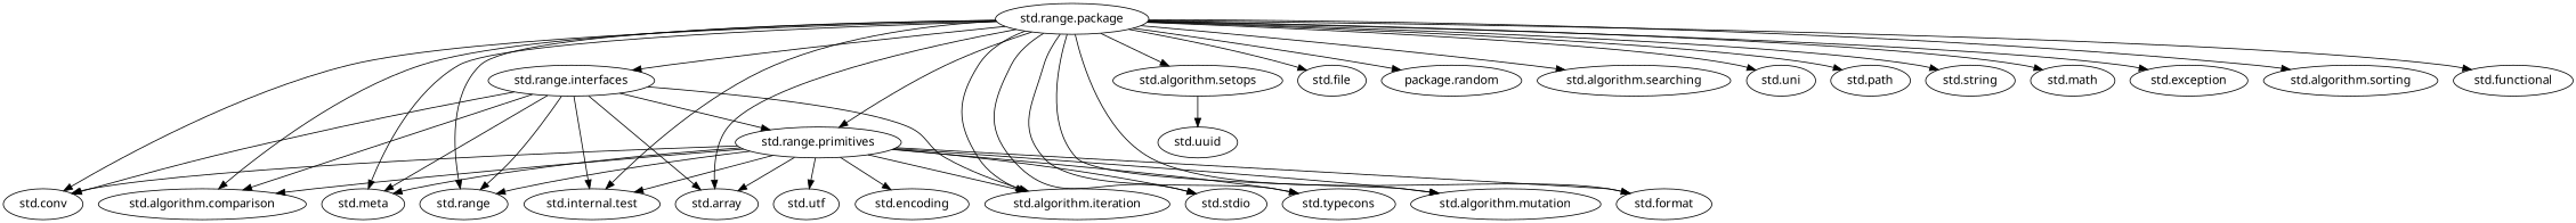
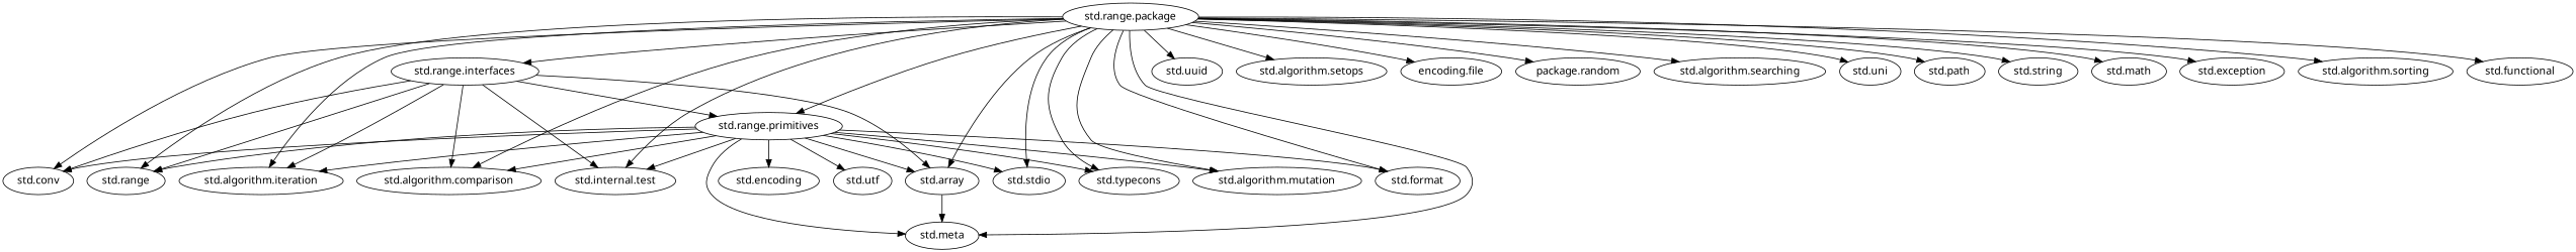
  digraph {
    fontname="Noto Sans"
    node [fontname="Noto Sans"]
    edge [fontname="Noto Sans"]
    "std.range.primitives"
    "std.algorithm.comparison"
    "std.meta"
    "std.conv"
    "std.range"
    "std.stdio"
    "std.algorithm.iteration"
    "std.array"
    "std.typecons"
    "std.algorithm.mutation"
    "std.format"
    "std.utf"
    "std.internal.test"
    "std.encoding"
    "std.range.interfaces"
    "std.range.package"
    "std.uuid"
    "std.algorithm.setops"
-   "std.file"
+   "std.file" [label="encoding.file"]
    n20 [label="package.random"]
    "std.algorithm.searching"
    "std.uni"
    "std.path"
    "std.string"
    "std.math"
    "std.exception"
    "std.algorithm.sorting"
    "std.functional"
    "std.range.primitives" -> "std.algorithm.comparison"
    "std.range.primitives" -> "std.meta"
    "std.range.primitives" -> "std.conv"
    "std.range.primitives" -> "std.range"
    "std.range.primitives" -> "std.stdio"
    "std.range.primitives" -> "std.algorithm.iteration"
    "std.range.primitives" -> "std.array"
    "std.range.primitives" -> "std.typecons"
    "std.range.primitives" -> "std.algorithm.mutation"
    "std.range.primitives" -> "std.format"
    "std.range.primitives" -> "std.utf"
    "std.range.primitives" -> "std.internal.test"
    "std.range.primitives" -> "std.encoding"
    "std.range.interfaces" -> "std.range.primitives"
    "std.range.interfaces" -> "std.algorithm.comparison"
-   "std.range.interfaces" -> "std.meta"
+   "std.array" -> "std.meta"
    "std.range.interfaces" -> "std.conv"
    "std.range.interfaces" -> "std.range"
    "std.range.interfaces" -> "std.algorithm.iteration"
    "std.range.interfaces" -> "std.array"
    "std.range.interfaces" -> "std.internal.test"
    "std.range.package" -> "std.range.primitives"
    "std.range.package" -> "std.algorithm.comparison"
    "std.range.package" -> "std.meta"
    "std.range.package" -> "std.conv"
    "std.range.package" -> "std.range"
    "std.range.package" -> "std.stdio"
    "std.range.package" -> "std.algorithm.iteration"
    "std.range.package" -> "std.array"
    "std.range.package" -> "std.typecons"
    "std.range.package" -> "std.algorithm.mutation"
    "std.range.package" -> "std.format"
    "std.range.package" -> "std.internal.test"
    "std.range.package" -> "std.range.interfaces"
-   "std.algorithm.setops" -> "std.uuid"
+   "std.range.package" -> "std.uuid"
    "std.range.package" -> "std.algorithm.setops"
    "std.range.package" -> "std.file"
    "std.range.package" -> n20
    "std.range.package" -> "std.algorithm.searching"
    "std.range.package" -> "std.uni"
    "std.range.package" -> "std.path"
    "std.range.package" -> "std.string"
    "std.range.package" -> "std.math"
    "std.range.package" -> "std.exception"
    "std.range.package" -> "std.algorithm.sorting"
    "std.range.package" -> "std.functional"
  }
